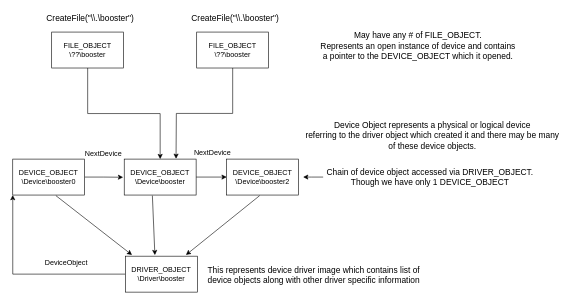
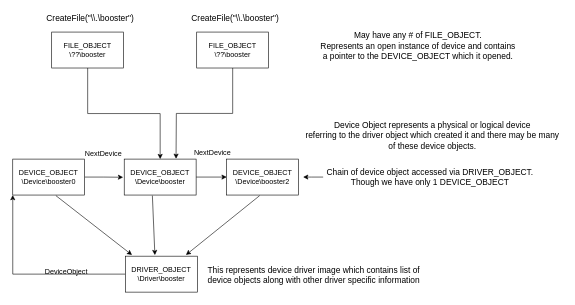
  <mxCell id="0" />
  <mxCell id="1" parent="0" />
  <mxCell id="2" style="edgeStyle=orthogonalEdgeStyle;rounded=0;orthogonalLoop=1;jettySize=auto;html=1;exitX=0.5;exitY=1;exitDx=0;exitDy=0;" parent="1" source="3" target="12" edge="1"><mxGeometry relative="1" as="geometry" /></mxCell>
  <mxCell id="3" value="FILE_OBJECT&lt;br&gt;\??\booster" style="rounded=0;whiteSpace=wrap;html=1;" parent="1" vertex="1"><mxGeometry x="85" y="53" width="120" height="60" as="geometry" /></mxCell>
  <mxCell id="4" style="edgeStyle=orthogonalEdgeStyle;rounded=0;orthogonalLoop=1;jettySize=auto;html=1;exitX=0.5;exitY=1;exitDx=0;exitDy=0;" parent="1" source="5" edge="1"><mxGeometry relative="1" as="geometry"><mxPoint x="292.5" y="264.5" as="targetPoint" /></mxGeometry></mxCell>
  <mxCell id="5" value="FILE_OBJECT&lt;br&gt;\??\booster" style="rounded=0;whiteSpace=wrap;html=1;" parent="1" vertex="1"><mxGeometry x="327" y="53" width="120" height="60" as="geometry" /></mxCell>
  <mxCell id="6" value="&lt;font style=&quot;font-size: 14px&quot;&gt;CreateFile(&quot;\\.\booster&quot;)&lt;/font&gt;" style="text;html=1;align=center;verticalAlign=middle;resizable=0;points=[];autosize=1;" parent="1" vertex="1"><mxGeometry x="71" y="20" width="156" height="19" as="geometry" /></mxCell>
  <mxCell id="7" value="&lt;font style=&quot;font-size: 14px&quot;&gt;CreateFile(&quot;\\.\booster&quot;)&lt;/font&gt;" style="text;html=1;align=center;verticalAlign=middle;resizable=0;points=[];autosize=1;" parent="1" vertex="1"><mxGeometry x="313" y="20" width="156" height="19" as="geometry" /></mxCell>
  <mxCell id="8" value="&lt;font style=&quot;font-size: 14px&quot;&gt;May have any # of FILE_OBJECT.&lt;br&gt;Represents an open instance of device and contains&lt;br&gt;a pointer to the DEVICE_OBJECT which it opened.&lt;/font&gt;" style="text;html=1;align=center;verticalAlign=middle;resizable=0;points=[];autosize=1;" parent="1" vertex="1"><mxGeometry x="528" y="51" width="335" height="49" as="geometry" /></mxCell>
  <mxCell id="9" style="edgeStyle=orthogonalEdgeStyle;rounded=0;orthogonalLoop=1;jettySize=auto;html=1;exitX=1;exitY=0.5;exitDx=0;exitDy=0;" parent="1" source="10" edge="1"><mxGeometry relative="1" as="geometry"><mxPoint x="204.167" y="295.333" as="targetPoint" /></mxGeometry></mxCell>
  <mxCell id="10" value="DEVICE_OBJECT&lt;br&gt;\Device\booster0" style="rounded=0;whiteSpace=wrap;html=1;" parent="1" vertex="1"><mxGeometry x="20" y="265" width="120" height="60" as="geometry" /></mxCell>
  <mxCell id="11" style="edgeStyle=orthogonalEdgeStyle;rounded=0;orthogonalLoop=1;jettySize=auto;html=1;exitX=1;exitY=0.5;exitDx=0;exitDy=0;entryX=0;entryY=0.5;entryDx=0;entryDy=0;" parent="1" source="12" target="13" edge="1"><mxGeometry relative="1" as="geometry" /></mxCell>
  <mxCell id="12" value="DEVICE_OBJECT&lt;br&gt;\Device\booster" style="rounded=0;whiteSpace=wrap;html=1;" parent="1" vertex="1"><mxGeometry x="206" y="265" width="120" height="60" as="geometry" /></mxCell>
  <mxCell id="13" value="DEVICE_OBJECT&lt;br&gt;\Device\booster2" style="rounded=0;whiteSpace=wrap;html=1;" parent="1" vertex="1"><mxGeometry x="377" y="265" width="120" height="60" as="geometry" /></mxCell>
  <mxCell id="14" style="edgeStyle=orthogonalEdgeStyle;rounded=0;orthogonalLoop=1;jettySize=auto;html=1;" edge="1" parent="1" source="15"><mxGeometry relative="1" as="geometry"><mxPoint x="504.586" y="295" as="targetPoint" /></mxGeometry></mxCell>
  <mxCell id="15" value="&lt;font style=&quot;font-size: 14px&quot;&gt;Chain of device object accessed via DRIVER_OBJECT.&lt;br&gt;Though we have only 1 DEVICE_OBJECT&lt;/font&gt;" style="text;html=1;align=center;verticalAlign=middle;resizable=0;points=[];autosize=1;" parent="1" vertex="1"><mxGeometry x="538" y="278" width="355" height="34" as="geometry" /></mxCell>
  <mxCell id="16" value="NextDevice" style="text;html=1;align=center;verticalAlign=middle;resizable=0;points=[];autosize=1;" parent="1" vertex="1"><mxGeometry x="135" y="247" width="71" height="18" as="geometry" /></mxCell>
  <mxCell id="17" value="NextDevice" style="text;html=1;align=center;verticalAlign=middle;resizable=0;points=[];autosize=1;" parent="1" vertex="1"><mxGeometry x="317" y="245" width="71" height="18" as="geometry" /></mxCell>
  <mxCell id="18" style="edgeStyle=orthogonalEdgeStyle;rounded=0;orthogonalLoop=1;jettySize=auto;html=1;exitX=0;exitY=0.5;exitDx=0;exitDy=0;entryX=0;entryY=1;entryDx=0;entryDy=0;" parent="1" source="19" target="10" edge="1"><mxGeometry relative="1" as="geometry" /></mxCell>
  <mxCell id="19" value="DRIVER_OBJECT&lt;br&gt;\Driver\booster" style="whiteSpace=wrap;html=1;" parent="1" vertex="1"><mxGeometry x="208" y="427" width="120" height="60" as="geometry" /></mxCell>
- <mxCell id="20" value="DeviceObject" style="text;html=1;align=center;verticalAlign=middle;resizable=0;points=[];autosize=1;" parent="1" vertex="1"><mxGeometry x="68" y="429" width="81" height="18" as="geometry" /></mxCell>
+ <mxCell id="20" value="DeviceObject" style="text;html=1;align=center;verticalAlign=middle;resizable=0;points=[];autosize=1;" parent="1" vertex="1"><mxGeometry x="68" y="444" width="81" height="18" as="geometry" /></mxCell>
  <mxCell id="21" value="&lt;font style=&quot;font-size: 14px&quot;&gt;This represents device driver image which contains list of &lt;br&gt;device objects along with other driver specific information&lt;/font&gt;" style="text;html=1;align=center;verticalAlign=middle;resizable=0;points=[];autosize=1;" parent="1" vertex="1"><mxGeometry x="340" y="442" width="364" height="34" as="geometry" /></mxCell>
  <mxCell id="22" value="&lt;font style=&quot;font-size: 14px&quot;&gt;Device Object represents a physical or logical device&lt;br&gt;referring to the driver object which created it and there may be many&lt;br&gt;of these device objects.&lt;/font&gt;" style="text;html=1;align=center;verticalAlign=middle;resizable=0;points=[];autosize=1;" parent="1" vertex="1"><mxGeometry x="503" y="201" width="433" height="49" as="geometry" /></mxCell>
  <mxCell id="23" value="" style="endArrow=classic;html=1;" parent="1" edge="1"><mxGeometry width="50" height="50" relative="1" as="geometry"><mxPoint x="92" y="326" as="sourcePoint" /><mxPoint x="219" y="425" as="targetPoint" /></mxGeometry></mxCell>
  <mxCell id="24" value="" style="endArrow=classic;html=1;entryX=0.41;entryY=-0.03;entryDx=0;entryDy=0;entryPerimeter=0;" parent="1" target="19" edge="1"><mxGeometry width="50" height="50" relative="1" as="geometry"><mxPoint x="253" y="326" as="sourcePoint" /><mxPoint x="306" y="320" as="targetPoint" /></mxGeometry></mxCell>
  <mxCell id="25" value="" style="endArrow=classic;html=1;" parent="1" edge="1"><mxGeometry width="50" height="50" relative="1" as="geometry"><mxPoint x="432" y="326" as="sourcePoint" /><mxPoint x="309" y="425" as="targetPoint" /></mxGeometry></mxCell>
